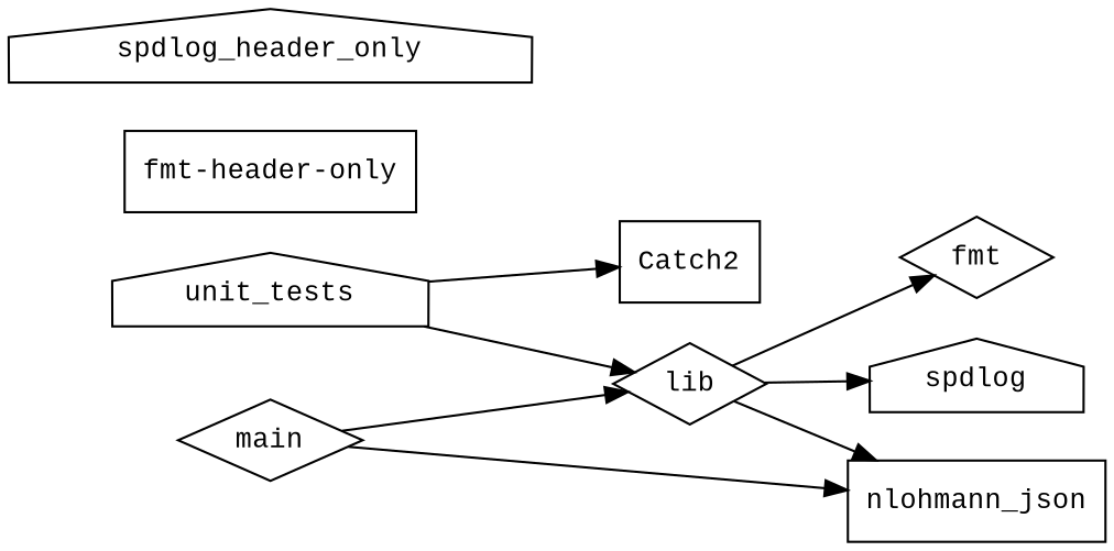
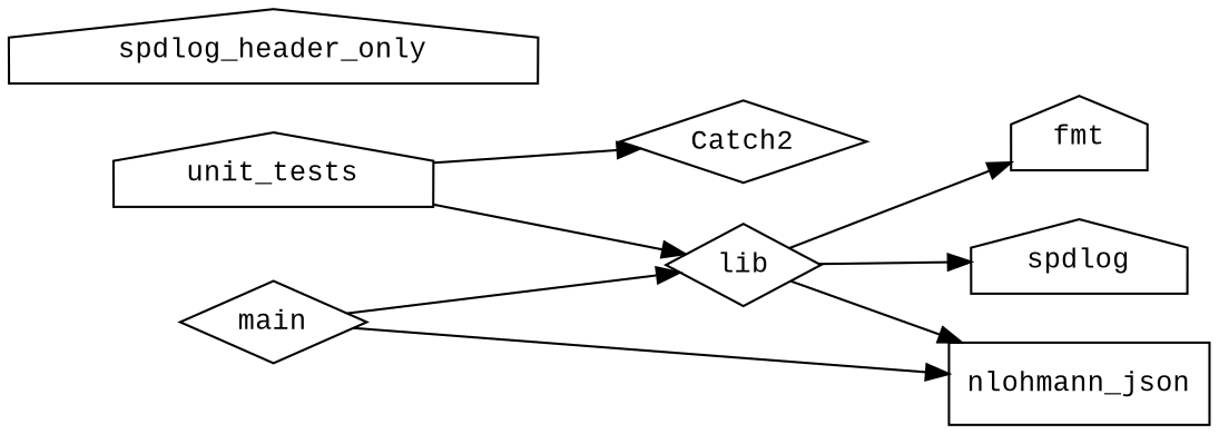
  digraph {
    fontname="Liberation Mono"
    rankdir=LR
    node [fontname="Liberation Mono" fontsize=12 shape=box]
    edge [fontname="Liberation Mono"]
-   n1 [label=Catch2]
-   n2 [label=fmt shape=diamond]
-   n3 [label="fmt-header-only"]
+   n1 [label=Catch2 shape=diamond]
+   n2 [label=fmt shape=house]
    n4 [label=lib shape=diamond]
    n5 [label=nlohmann_json]
    n6 [label=spdlog shape=house]
    n7 [label=main shape=diamond]
    n8 [label=spdlog_header_only shape=house]
    n9 [label=unit_tests shape=house]
    n4 -> n2
    n4 -> n5
    n4 -> n6
    n7 -> n4
    n7 -> n5
    n9 -> n1
    n9 -> n4
  }
